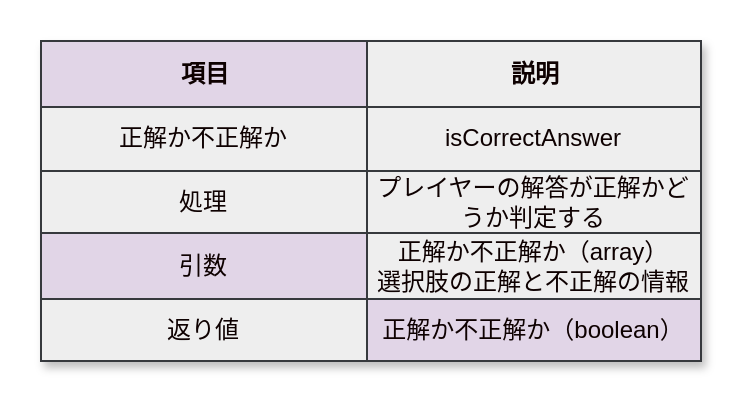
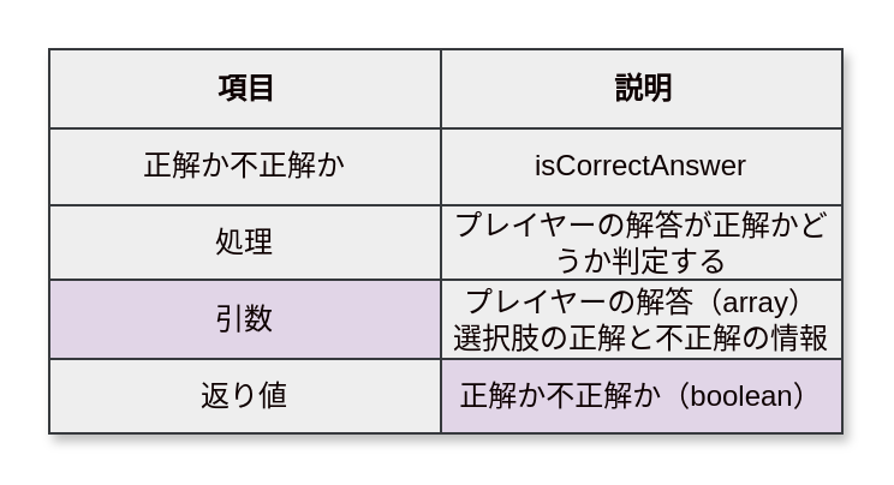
  <mxCell id="0" />
  <mxCell id="1" parent="0" />
  <mxCell id="2" value="Assets" style="childLayout=tableLayout;recursiveResize=0;shadow=1;fillColor=#eeeeee;strokeColor=#36393d;fontColor=#0e0101;" parent="1" vertex="1"><mxGeometry x="20" y="20" width="330" height="160" as="geometry" /></mxCell>
  <mxCell id="3" style="shape=tableRow;horizontal=0;startSize=0;swimlaneHead=0;swimlaneBody=0;top=0;left=0;bottom=0;right=0;dropTarget=0;collapsible=0;recursiveResize=0;expand=0;fontStyle=0;fillColor=#eeeeee;strokeColor=#36393d;fontColor=#0e0101;" parent="2" vertex="1"><mxGeometry width="330" height="33" as="geometry" /></mxCell>
- <mxCell id="4" value="項目" style="connectable=0;recursiveResize=0;align=center;fontStyle=1;html=1;fillColor=#e1d5e7;strokeColor=#36393d;fontColor=#0e0101;" parent="3" vertex="1"><mxGeometry width="163" height="33" as="geometry"><mxRectangle width="163" height="33" as="alternateBounds" /></mxGeometry></mxCell>
+ <mxCell id="4" value="項目" style="connectable=0;recursiveResize=0;align=center;fontStyle=1;html=1;fillColor=#eeeeee;strokeColor=#36393d;fontColor=#0e0101;" parent="3" vertex="1"><mxGeometry width="163" height="33" as="geometry"><mxRectangle width="163" height="33" as="alternateBounds" /></mxGeometry></mxCell>
  <mxCell id="5" value="説明" style="connectable=0;recursiveResize=0;align=center;fontStyle=1;html=1;fillColor=#eeeeee;strokeColor=#36393d;fontColor=#0e0101;" parent="3" vertex="1"><mxGeometry x="163" width="167" height="33" as="geometry"><mxRectangle width="167" height="33" as="alternateBounds" /></mxGeometry></mxCell>
  <mxCell id="6" value="" style="shape=tableRow;horizontal=0;startSize=0;swimlaneHead=0;swimlaneBody=0;top=0;left=0;bottom=0;right=0;dropTarget=0;collapsible=0;recursiveResize=0;expand=0;fontStyle=0;fillColor=#eeeeee;strokeColor=#36393d;fontColor=#0e0101;" parent="2" vertex="1"><mxGeometry y="33" width="330" height="32" as="geometry" /></mxCell>
  <mxCell id="7" value="正解か不正解か" style="connectable=0;recursiveResize=0;align=center;whiteSpace=wrap;html=1;fillColor=#eeeeee;strokeColor=#36393d;fontColor=#0e0101;" parent="6" vertex="1"><mxGeometry width="163" height="32" as="geometry"><mxRectangle width="163" height="32" as="alternateBounds" /></mxGeometry></mxCell>
  <mxCell id="8" value="isCorrectAnswer" style="connectable=0;recursiveResize=0;align=center;whiteSpace=wrap;html=1;fillColor=#eeeeee;strokeColor=#36393d;fontColor=#0e0101;" parent="6" vertex="1"><mxGeometry x="163" width="167" height="32" as="geometry"><mxRectangle width="167" height="32" as="alternateBounds" /></mxGeometry></mxCell>
  <mxCell id="9" value="" style="shape=tableRow;horizontal=0;startSize=0;swimlaneHead=0;swimlaneBody=0;top=0;left=0;bottom=0;right=0;dropTarget=0;collapsible=0;recursiveResize=0;expand=0;fontStyle=1;fillColor=#eeeeee;strokeColor=#36393d;fontColor=#0e0101;" parent="2" vertex="1"><mxGeometry y="65" width="330" height="31" as="geometry" /></mxCell>
  <mxCell id="10" value="処理" style="connectable=0;recursiveResize=0;whiteSpace=wrap;html=1;fillColor=#eeeeee;strokeColor=#36393d;fontColor=#0e0101;" parent="9" vertex="1"><mxGeometry width="163" height="31" as="geometry"><mxRectangle width="163" height="31" as="alternateBounds" /></mxGeometry></mxCell>
  <mxCell id="11" value="プレイヤーの解答が正解かどうか判定する" style="connectable=0;recursiveResize=0;whiteSpace=wrap;html=1;fillColor=#eeeeee;strokeColor=#36393d;fontColor=#0e0101;" parent="9" vertex="1"><mxGeometry x="163" width="167" height="31" as="geometry"><mxRectangle width="167" height="31" as="alternateBounds" /></mxGeometry></mxCell>
  <mxCell id="12" value="" style="shape=tableRow;horizontal=0;startSize=0;swimlaneHead=0;swimlaneBody=0;top=0;left=0;bottom=0;right=0;dropTarget=0;collapsible=0;recursiveResize=0;expand=0;fontStyle=0;fillColor=#eeeeee;strokeColor=#36393d;fontColor=#0e0101;" parent="2" vertex="1"><mxGeometry y="96" width="330" height="33" as="geometry" /></mxCell>
  <mxCell id="13" value="引数" style="connectable=0;recursiveResize=0;fontStyle=0;align=center;whiteSpace=wrap;html=1;fillColor=#e1d5e7;strokeColor=#36393d;fontColor=#0e0101;" parent="12" vertex="1"><mxGeometry width="163" height="33" as="geometry"><mxRectangle width="163" height="33" as="alternateBounds" /></mxGeometry></mxCell>
- <mxCell id="14" value="正解か不正解か（array）&lt;br&gt;選択肢の正解と不正解の情報" style="connectable=0;recursiveResize=0;fontStyle=0;align=center;whiteSpace=wrap;html=1;fillColor=#eeeeee;strokeColor=#36393d;fontColor=#0e0101;" parent="12" vertex="1"><mxGeometry x="163" width="167" height="33" as="geometry"><mxRectangle width="167" height="33" as="alternateBounds" /></mxGeometry></mxCell>
+ <mxCell id="14" value="プレイヤーの解答（array）&lt;br&gt;選択肢の正解と不正解の情報" style="connectable=0;recursiveResize=0;fontStyle=0;align=center;whiteSpace=wrap;html=1;fillColor=#eeeeee;strokeColor=#36393d;fontColor=#0e0101;" parent="12" vertex="1"><mxGeometry x="163" width="167" height="33" as="geometry"><mxRectangle width="167" height="33" as="alternateBounds" /></mxGeometry></mxCell>
  <mxCell id="15" value="" style="shape=tableRow;horizontal=0;startSize=0;swimlaneHead=0;swimlaneBody=0;top=0;left=0;bottom=0;right=0;dropTarget=0;collapsible=0;recursiveResize=0;expand=0;fontStyle=1;fillColor=#eeeeee;strokeColor=#36393d;fontColor=#0e0101;" parent="2" vertex="1"><mxGeometry y="129" width="330" height="31" as="geometry" /></mxCell>
  <mxCell id="16" value="返り値" style="connectable=0;recursiveResize=0;whiteSpace=wrap;html=1;fillColor=#eeeeee;strokeColor=#36393d;fontColor=#0e0101;" parent="15" vertex="1"><mxGeometry width="163" height="31" as="geometry"><mxRectangle width="163" height="31" as="alternateBounds" /></mxGeometry></mxCell>
  <mxCell id="17" value="正解か不正解か（boolean）" style="connectable=0;recursiveResize=0;whiteSpace=wrap;html=1;fillColor=#e1d5e7;strokeColor=#36393d;fontColor=#0e0101;" parent="15" vertex="1"><mxGeometry x="163" width="167" height="31" as="geometry"><mxRectangle width="167" height="31" as="alternateBounds" /></mxGeometry></mxCell>
